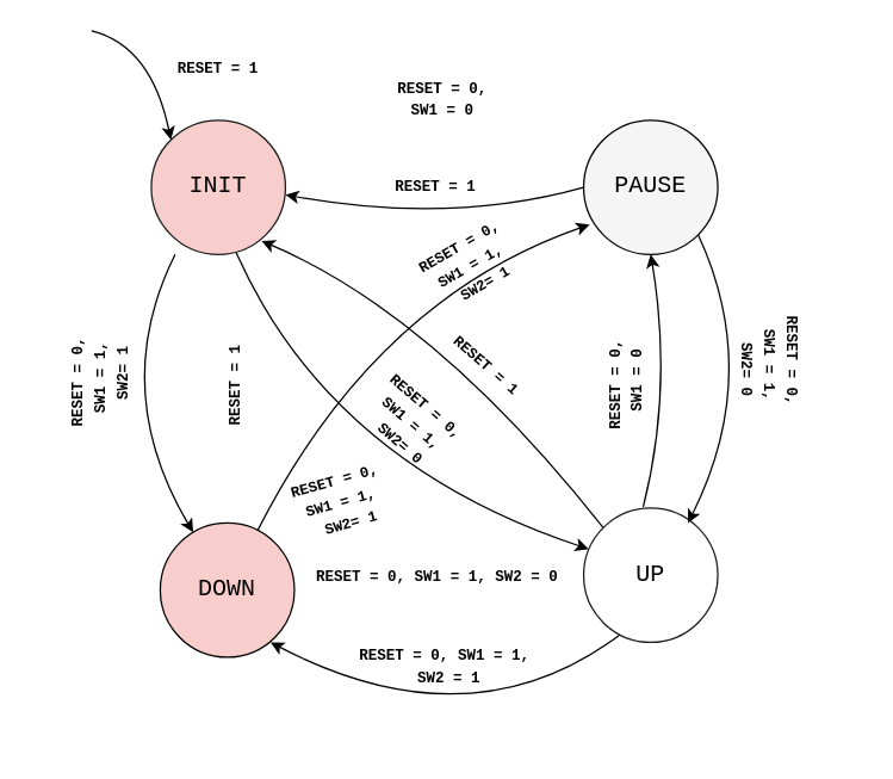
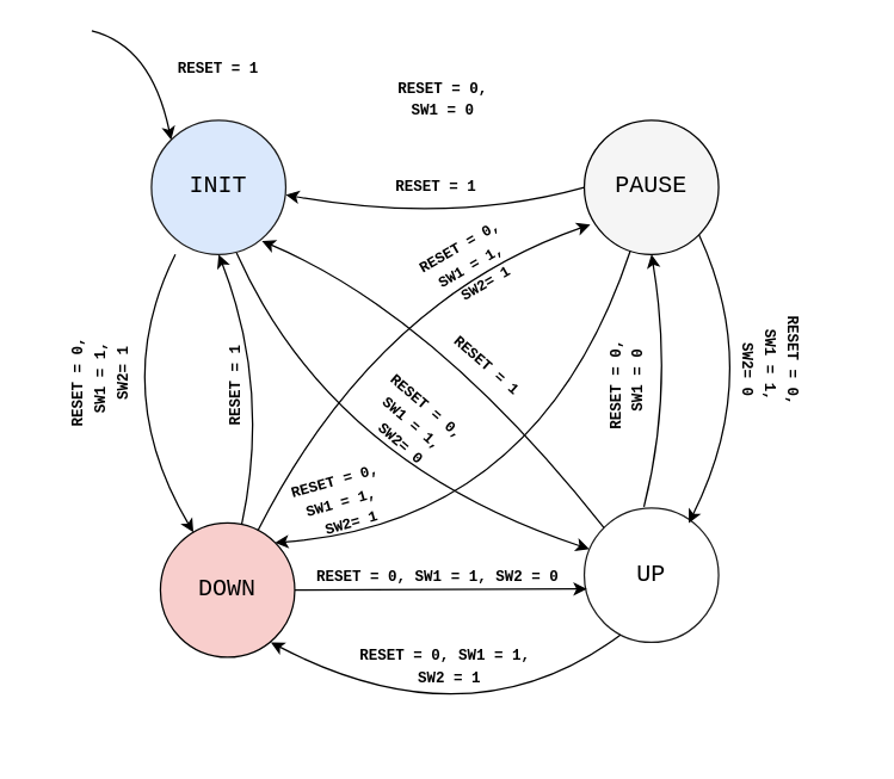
  <mxCell id="0" />
  <mxCell id="1" parent="0" />
  <mxCell id="2" value="&lt;font style=&quot;font-size: 10px;&quot;&gt;&lt;b&gt;&lt;font style=&quot;font-size: 10px;&quot; face=&quot;Courier New&quot;&gt;RESET = 0,&lt;br&gt;&lt;/font&gt;&lt;font style=&quot;font-size: 10px;&quot; face=&quot;Courier New&quot;&gt;SW1 = 0&lt;/font&gt;&lt;/b&gt;&lt;/font&gt;" style="text;html=1;strokeColor=none;fillColor=none;align=center;verticalAlign=middle;whiteSpace=wrap;rounded=0;" vertex="1" parent="1"><mxGeometry x="254.5" y="50" width="83" height="30" as="geometry" /></mxCell>
  <mxCell id="3" value="" style="group" vertex="1" connectable="0" parent="1"><mxGeometry x="391" y="80" width="90" height="90" as="geometry" /></mxCell>
  <mxCell id="4" value="&lt;font style=&quot;font-size: 16px;&quot; face=&quot;Courier New&quot;&gt;PAUSE&lt;/font&gt;" style="ellipse;whiteSpace=wrap;html=1;aspect=fixed;fillColor=#f5f5f5;strokeColor=#000000;" vertex="1" parent="3"><mxGeometry width="90" height="90" as="geometry" /></mxCell>
  <mxCell id="5" value="" style="group" vertex="1" connectable="0" parent="1"><mxGeometry x="101" y="80" width="90" height="90" as="geometry" /></mxCell>
- <mxCell id="6" value="&lt;font style=&quot;font-size: 16px;&quot; face=&quot;Courier New&quot;&gt;INIT&lt;/font&gt;" style="ellipse;whiteSpace=wrap;html=1;aspect=fixed;fillColor=#f8cecc;strokeColor=#1A1A1A;" vertex="1" parent="5"><mxGeometry width="90" height="90" as="geometry" /></mxCell>
+ <mxCell id="6" value="&lt;font style=&quot;font-size: 16px;&quot; face=&quot;Courier New&quot;&gt;INIT&lt;/font&gt;" style="ellipse;whiteSpace=wrap;html=1;aspect=fixed;fillColor=#dae8fc;strokeColor=#1A1A1A;" vertex="1" parent="5"><mxGeometry width="90" height="90" as="geometry" /></mxCell>
  <mxCell id="7" value="" style="group" vertex="1" connectable="0" parent="1"><mxGeometry x="391" y="340" width="90" height="90" as="geometry" /></mxCell>
  <mxCell id="8" value="&lt;font style=&quot;font-size: 16px;&quot; face=&quot;Courier New&quot;&gt;UP&lt;/font&gt;" style="ellipse;whiteSpace=wrap;html=1;aspect=fixed;fillColor=#ffffff;strokeColor=#1A1A1A;" vertex="1" parent="7"><mxGeometry width="90" height="90" as="geometry" /></mxCell>
  <mxCell id="9" value="&lt;b style=&quot;border-color: var(--border-color); font-family: &amp;quot;Courier New&amp;quot;; font-size: x-small;&quot;&gt;RESET = 1&lt;/b&gt;" style="text;html=1;strokeColor=none;fillColor=none;align=center;verticalAlign=middle;whiteSpace=wrap;rounded=0;" vertex="1" parent="1"><mxGeometry x="252" y="109" width="80" height="30" as="geometry" /></mxCell>
  <mxCell id="10" value="" style="endArrow=classic;html=1;fontFamily=Courier New;fontSize=11;curved=1;exitX=0;exitY=0.5;exitDx=0;exitDy=0;" edge="1" parent="1" source="4"><mxGeometry width="50" height="50" relative="1" as="geometry"><mxPoint x="341" y="190" as="sourcePoint" /><mxPoint x="191" y="130" as="targetPoint" /><Array as="points"><mxPoint x="301" y="150" /></Array></mxGeometry></mxCell>
  <mxCell id="11" value="" style="endArrow=classic;html=1;fontFamily=Courier New;fontSize=11;curved=1;entryX=0.5;entryY=1;entryDx=0;entryDy=0;exitX=0.444;exitY=-0.009;exitDx=0;exitDy=0;exitPerimeter=0;" edge="1" parent="1" source="8" target="4"><mxGeometry width="50" height="50" relative="1" as="geometry"><mxPoint x="451" y="230" as="sourcePoint" /><mxPoint x="151" y="260" as="targetPoint" /><Array as="points"><mxPoint x="451" y="260" /></Array></mxGeometry></mxCell>
  <mxCell id="12" value="" style="endArrow=classic;html=1;fontFamily=Courier New;fontSize=11;curved=1;entryX=0.037;entryY=0.305;entryDx=0;entryDy=0;entryPerimeter=0;" edge="1" parent="1" target="8"><mxGeometry width="50" height="50" relative="1" as="geometry"><mxPoint x="158" y="169" as="sourcePoint" /><mxPoint x="281" y="220" as="targetPoint" /><Array as="points"><mxPoint x="221" y="310" /></Array></mxGeometry></mxCell>
  <mxCell id="13" value="" style="endArrow=classic;html=1;fontFamily=Courier New;fontSize=11;curved=1;exitX=0;exitY=0;exitDx=0;exitDy=0;" edge="1" parent="1" source="8"><mxGeometry width="50" height="50" relative="1" as="geometry"><mxPoint x="141" y="300" as="sourcePoint" /><mxPoint x="175" y="161" as="targetPoint" /><Array as="points"><mxPoint x="291" y="210" /></Array></mxGeometry></mxCell>
+ <mxCell id="14" value="" style="endArrow=classic;html=1;fontFamily=Courier New;fontSize=11;curved=1;entryX=0.5;entryY=1;entryDx=0;entryDy=0;" edge="1" parent="1" source="18" target="6"><mxGeometry width="50" height="50" relative="1" as="geometry"><mxPoint x="164" y="331" as="sourcePoint" /><mxPoint x="51" y="290" as="targetPoint" /><Array as="points"><mxPoint x="181" y="260" /></Array></mxGeometry></mxCell>
  <mxCell id="15" value="" style="endArrow=classic;html=1;fontFamily=Courier New;fontSize=11;entryX=0;entryY=0;entryDx=0;entryDy=0;curved=1;" edge="1" parent="1" target="6"><mxGeometry width="50" height="50" relative="1" as="geometry"><mxPoint x="61" y="20" as="sourcePoint" /><mxPoint x="191" y="46.58" as="targetPoint" /><Array as="points"><mxPoint x="101" y="30" /></Array></mxGeometry></mxCell>
  <mxCell id="16" value="&lt;font size=&quot;1&quot; face=&quot;Courier New&quot;&gt;&lt;b style=&quot;&quot;&gt;RESET = 1&lt;/b&gt;&lt;/font&gt;" style="text;html=1;strokeColor=none;fillColor=none;align=center;verticalAlign=middle;whiteSpace=wrap;rounded=0;" vertex="1" parent="1"><mxGeometry x="106" y="30" width="80" height="30" as="geometry" /></mxCell>
  <mxCell id="17" value="" style="group" vertex="1" connectable="0" parent="1"><mxGeometry x="107" y="350" width="90" height="90" as="geometry" /></mxCell>
  <mxCell id="18" value="&lt;font face=&quot;Courier New&quot;&gt;&lt;span style=&quot;font-size: 16px;&quot;&gt;DOWN&lt;/span&gt;&lt;/font&gt;" style="ellipse;whiteSpace=wrap;html=1;aspect=fixed;fillColor=#f8cecc;strokeColor=#000000;" vertex="1" parent="17"><mxGeometry width="90" height="90" as="geometry" /></mxCell>
  <mxCell id="19" value="" style="endArrow=classic;html=1;fontFamily=Courier New;fontSize=11;curved=1;" edge="1" parent="17" target="18"><mxGeometry width="50" height="50" relative="1" as="geometry"><mxPoint x="10" y="-180" as="sourcePoint" /><mxPoint x="14" y="-169" as="targetPoint" /><Array as="points"><mxPoint x="-35" y="-90" /></Array></mxGeometry></mxCell>
  <mxCell id="20" value="&lt;span style=&quot;border-color: var(--border-color); font-family: &amp;quot;Courier New&amp;quot;; font-size: x-small;&quot;&gt;&lt;b&gt;RESET = 1&lt;/b&gt;&lt;/span&gt;" style="text;html=1;strokeColor=none;fillColor=none;align=center;verticalAlign=middle;whiteSpace=wrap;rounded=0;rotation=41.3;" vertex="1" parent="1"><mxGeometry x="288" y="229" width="77" height="30" as="geometry" /></mxCell>
  <mxCell id="21" value="&lt;span style=&quot;border-color: var(--border-color); font-family: &amp;quot;Courier New&amp;quot;; font-size: x-small;&quot;&gt;&lt;b&gt;RESET = 1&lt;/b&gt;&lt;/span&gt;" style="text;html=1;strokeColor=none;fillColor=none;align=center;verticalAlign=middle;whiteSpace=wrap;rounded=0;rotation=-90;" vertex="1" parent="1"><mxGeometry x="124" y="243" width="65" height="30" as="geometry" /></mxCell>
  <mxCell id="22" value="&lt;font style=&quot;font-size: 10px;&quot; face=&quot;Courier New&quot;&gt;&lt;b&gt;&lt;span style=&quot;border-color: var(--border-color);&quot;&gt;RESET = 0,&amp;nbsp;&lt;br&gt;&lt;/span&gt;SW1 = 1,&amp;nbsp;&lt;br&gt;SW2= 0&lt;/b&gt;&lt;/font&gt;" style="text;html=1;strokeColor=none;fillColor=none;align=center;verticalAlign=middle;whiteSpace=wrap;rounded=0;rotation=40.7;" vertex="1" parent="1"><mxGeometry x="236" y="268" width="86" height="33" as="geometry" /></mxCell>
  <mxCell id="23" value="&lt;font style=&quot;font-size: 10px;&quot; face=&quot;Courier New&quot;&gt;&lt;b&gt;&lt;span style=&quot;border-color: var(--border-color);&quot;&gt;RESET = 0,&amp;nbsp;&lt;br&gt;&lt;/span&gt;SW1 = 1,&lt;br&gt;&amp;nbsp;SW2= 1&lt;/b&gt;&lt;/font&gt;" style="text;html=1;strokeColor=none;fillColor=none;align=center;verticalAlign=middle;whiteSpace=wrap;rounded=0;rotation=-90;" vertex="1" parent="1"><mxGeometry x="20" y="229" width="92.5" height="48" as="geometry" /></mxCell>
  <mxCell id="24" value="" style="endArrow=classic;html=1;fontFamily=Courier New;fontSize=11;curved=1;exitX=1;exitY=1;exitDx=0;exitDy=0;entryX=0.778;entryY=0.111;entryDx=0;entryDy=0;entryPerimeter=0;" edge="1" parent="1" source="4" target="8"><mxGeometry width="50" height="50" relative="1" as="geometry"><mxPoint x="517.37" y="210" as="sourcePoint" /><mxPoint x="571" y="340" as="targetPoint" /><Array as="points"><mxPoint x="511" y="250" /></Array></mxGeometry></mxCell>
  <mxCell id="25" value="&lt;font style=&quot;font-size: 10px;&quot; face=&quot;Courier New&quot;&gt;&lt;b&gt;&lt;span style=&quot;border-color: var(--border-color);&quot;&gt;RESET = 0,&amp;nbsp;&lt;br&gt;&lt;/span&gt;SW1 = 1,&lt;br&gt;&amp;nbsp;SW2= 0&lt;/b&gt;&lt;/font&gt;" style="text;html=1;strokeColor=none;fillColor=none;align=center;verticalAlign=middle;whiteSpace=wrap;rounded=0;rotation=90;" vertex="1" parent="1"><mxGeometry x="456.5" y="223.62" width="120" height="40.75" as="geometry" /></mxCell>
  <mxCell id="26" value="&lt;font style=&quot;font-size: 10px;&quot; face=&quot;Courier New&quot;&gt;&lt;b&gt;&lt;span style=&quot;border-color: var(--border-color);&quot;&gt;RESET = 0,&amp;nbsp;&lt;br&gt;&lt;/span&gt;SW1 = 0&lt;/b&gt;&lt;/font&gt;" style="text;html=1;strokeColor=none;fillColor=none;align=center;verticalAlign=middle;whiteSpace=wrap;rounded=0;rotation=-90;" vertex="1" parent="1"><mxGeometry x="380.5" y="240" width="76" height="30" as="geometry" /></mxCell>
+ <mxCell id="27" value="" style="endArrow=classic;html=1;fontFamily=Courier New;fontSize=11;fontColor=#000000;curved=1;entryX=1;entryY=0;entryDx=0;entryDy=0;" edge="1" parent="1" source="4" target="18"><mxGeometry width="50" height="50" relative="1" as="geometry"><mxPoint x="381" y="20" as="sourcePoint" /><mxPoint x="361" y="490" as="targetPoint" /><Array as="points"><mxPoint x="361" y="350" /></Array></mxGeometry></mxCell>
  <mxCell id="28" value="&lt;font style=&quot;font-size: 10px;&quot; face=&quot;Courier New&quot;&gt;&lt;b&gt;&lt;span style=&quot;border-color: var(--border-color);&quot;&gt;RESET = 0,&amp;nbsp;&lt;br&gt;&lt;/span&gt;SW1 = 1,&amp;nbsp;&lt;br&gt;SW2= 1&lt;/b&gt;&lt;/font&gt;" style="text;html=1;strokeColor=none;fillColor=none;align=center;verticalAlign=middle;whiteSpace=wrap;rounded=0;rotation=-15.9;" vertex="1" parent="1"><mxGeometry x="190.93" y="317.85" width="80.19" height="34.4" as="geometry" /></mxCell>
  <mxCell id="29" value="" style="endArrow=classic;html=1;fontFamily=Courier New;fontSize=11;fontColor=#000000;curved=1;exitX=0.724;exitY=0.059;exitDx=0;exitDy=0;exitPerimeter=0;" edge="1" parent="1" source="18"><mxGeometry width="50" height="50" relative="1" as="geometry"><mxPoint x="-49" y="360" as="sourcePoint" /><mxPoint x="395" y="150" as="targetPoint" /><Array as="points"><mxPoint x="251" y="200" /></Array></mxGeometry></mxCell>
  <mxCell id="30" value="&lt;font style=&quot;font-size: 10px;&quot; face=&quot;Courier New&quot;&gt;&lt;b&gt;&lt;span style=&quot;border-color: var(--border-color);&quot;&gt;RESET = 0,&amp;nbsp;&lt;br&gt;&lt;/span&gt;SW1 = 1,&amp;nbsp;&lt;br&gt;SW2= 1&lt;/b&gt;&lt;/font&gt;" style="text;html=1;strokeColor=none;fillColor=none;align=center;verticalAlign=middle;whiteSpace=wrap;rounded=0;rotation=-30;" vertex="1" parent="1"><mxGeometry x="254" y="161" width="126.5" height="30" as="geometry" /></mxCell>
+ <mxCell id="31" value="" style="endArrow=classic;html=1;fontFamily=Courier New;fontSize=11;fontColor=#000000;curved=1;entryX=0.019;entryY=0.602;entryDx=0;entryDy=0;exitX=1;exitY=0.5;exitDx=0;exitDy=0;entryPerimeter=0;" edge="1" parent="1" source="18" target="8"><mxGeometry width="50" height="50" relative="1" as="geometry"><mxPoint x="441.95" y="420.001" as="sourcePoint" /><mxPoint x="208" y="605.49" as="targetPoint" /><Array as="points" /></mxGeometry></mxCell>
  <mxCell id="32" value="&lt;font style=&quot;font-size: 10px;&quot; face=&quot;Courier New&quot;&gt;&lt;b&gt;&lt;span style=&quot;border-color: var(--border-color);&quot;&gt;RESET = 0,&amp;nbsp;&lt;/span&gt;SW1 = 1,&amp;nbsp;SW2 = 0&lt;/b&gt;&lt;/font&gt;" style="text;html=1;strokeColor=none;fillColor=none;align=center;verticalAlign=middle;whiteSpace=wrap;rounded=0;rotation=0;" vertex="1" parent="1"><mxGeometry x="206.1" y="367.8" width="174.4" height="34.4" as="geometry" /></mxCell>
  <mxCell id="33" value="" style="endArrow=classic;html=1;fontFamily=Courier New;fontSize=11;curved=1;exitX=0.269;exitY=0.944;exitDx=0;exitDy=0;exitPerimeter=0;" edge="1" parent="1" source="8"><mxGeometry width="50" height="50" relative="1" as="geometry"><mxPoint x="405" y="475" as="sourcePoint" /><mxPoint x="181" y="430" as="targetPoint" /><Array as="points"><mxPoint x="315" y="500" /></Array></mxGeometry></mxCell>
  <mxCell id="34" value="&lt;font style=&quot;font-size: 10px;&quot; face=&quot;Courier New&quot;&gt;&lt;b&gt;&lt;span style=&quot;border-color: var(--border-color);&quot;&gt;RESET = 0,&amp;nbsp;&lt;/span&gt;SW1 = 1,&amp;nbsp;&lt;br&gt;SW2 = 1&lt;/b&gt;&lt;/font&gt;" style="text;html=1;strokeColor=none;fillColor=none;align=center;verticalAlign=middle;whiteSpace=wrap;rounded=0;rotation=0;" vertex="1" parent="1"><mxGeometry x="234" y="428" width="134.4" height="34.4" as="geometry" /></mxCell>
